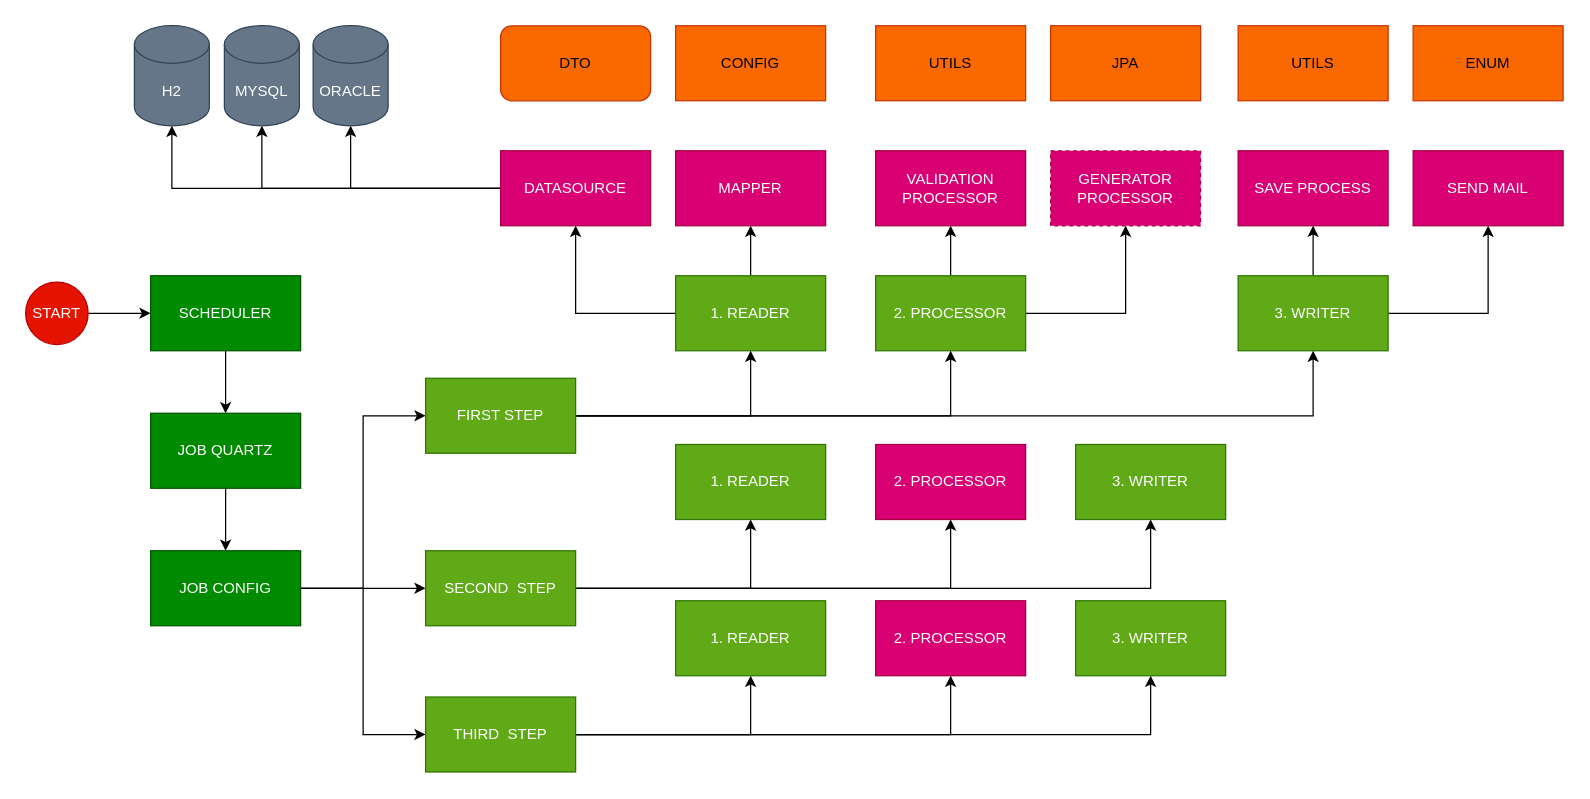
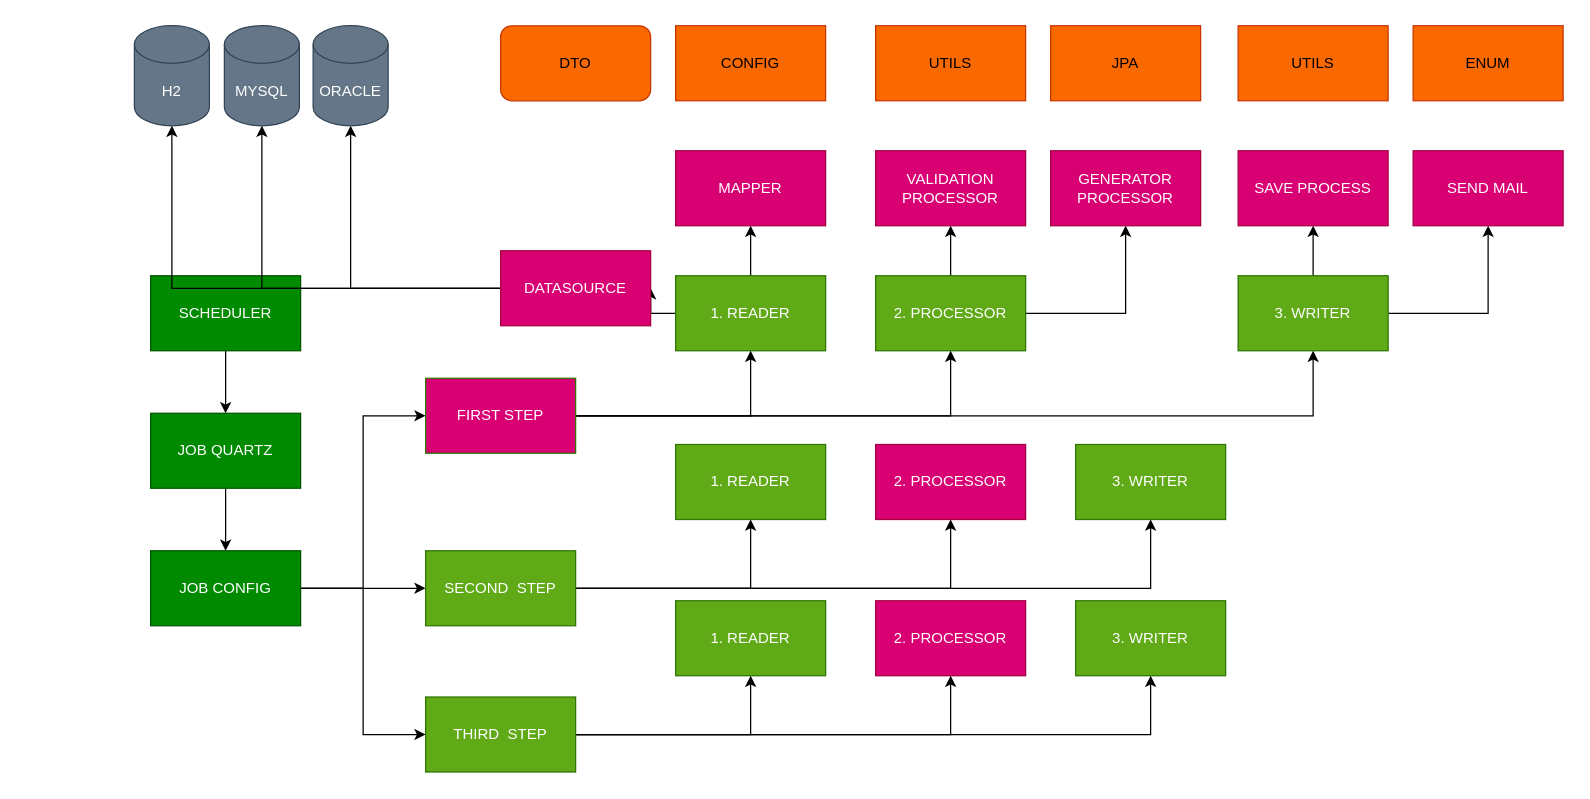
  <mxCell id="0" />
  <mxCell id="1" parent="0" />
  <mxCell id="2" style="edgeStyle=orthogonalEdgeStyle;rounded=0;orthogonalLoop=1;jettySize=auto;html=1;" parent="1" source="5" target="28" edge="1"><mxGeometry relative="1" as="geometry" /></mxCell>
  <mxCell id="3" style="edgeStyle=orthogonalEdgeStyle;rounded=0;orthogonalLoop=1;jettySize=auto;html=1;entryX=0;entryY=0.5;entryDx=0;entryDy=0;" parent="1" source="5" target="24" edge="1"><mxGeometry relative="1" as="geometry" /></mxCell>
  <mxCell id="4" style="edgeStyle=orthogonalEdgeStyle;rounded=0;orthogonalLoop=1;jettySize=auto;html=1;entryX=0;entryY=0.5;entryDx=0;entryDy=0;" parent="1" source="5" target="32" edge="1"><mxGeometry relative="1" as="geometry" /></mxCell>
  <mxCell id="5" value="JOB CONFIG" style="rounded=0;whiteSpace=wrap;html=1;fillColor=#008a00;fontColor=#ffffff;strokeColor=#005700;" parent="1" vertex="1"><mxGeometry x="120" y="440" width="120" height="60" as="geometry" /></mxCell>
  <mxCell id="6" value="" style="edgeStyle=orthogonalEdgeStyle;rounded=0;orthogonalLoop=1;jettySize=auto;html=1;" parent="1" source="8" target="42" edge="1"><mxGeometry relative="1" as="geometry" /></mxCell>
  <mxCell id="7" style="edgeStyle=orthogonalEdgeStyle;rounded=0;orthogonalLoop=1;jettySize=auto;html=1;" parent="1" source="8" target="43" edge="1"><mxGeometry relative="1" as="geometry" /></mxCell>
  <mxCell id="8" value="1. READER" style="rounded=0;whiteSpace=wrap;html=1;fillColor=#60a917;fontColor=#ffffff;strokeColor=#2D7600;" parent="1" vertex="1"><mxGeometry x="540" y="220" width="120" height="60" as="geometry" /></mxCell>
  <mxCell id="9" value="" style="edgeStyle=orthogonalEdgeStyle;rounded=0;orthogonalLoop=1;jettySize=auto;html=1;" parent="1" source="10" target="12" edge="1"><mxGeometry relative="1" as="geometry" /></mxCell>
  <mxCell id="10" value="SCHEDULER" style="rounded=0;whiteSpace=wrap;html=1;fillColor=#008a00;fontColor=#ffffff;strokeColor=#005700;" parent="1" vertex="1"><mxGeometry x="120" y="220" width="120" height="60" as="geometry" /></mxCell>
  <mxCell id="11" style="edgeStyle=orthogonalEdgeStyle;rounded=0;orthogonalLoop=1;jettySize=auto;html=1;" parent="1" source="12" target="5" edge="1"><mxGeometry relative="1" as="geometry" /></mxCell>
  <mxCell id="12" value="JOB QUARTZ" style="rounded=0;whiteSpace=wrap;html=1;fillColor=#008a00;fontColor=#ffffff;strokeColor=#005700;" parent="1" vertex="1"><mxGeometry x="120" y="330" width="120" height="60" as="geometry" /></mxCell>
  <mxCell id="13" value="" style="edgeStyle=orthogonalEdgeStyle;rounded=0;orthogonalLoop=1;jettySize=auto;html=1;" parent="1" source="15" target="45" edge="1"><mxGeometry relative="1" as="geometry" /></mxCell>
  <mxCell id="14" style="edgeStyle=orthogonalEdgeStyle;rounded=0;orthogonalLoop=1;jettySize=auto;html=1;" parent="1" source="15" target="46" edge="1"><mxGeometry relative="1" as="geometry" /></mxCell>
  <mxCell id="15" value="3. WRITER" style="rounded=0;whiteSpace=wrap;html=1;fillColor=#60a917;fontColor=#ffffff;strokeColor=#2D7600;" parent="1" vertex="1"><mxGeometry x="990" y="220" width="120" height="60" as="geometry" /></mxCell>
  <mxCell id="16" value="" style="edgeStyle=orthogonalEdgeStyle;rounded=0;orthogonalLoop=1;jettySize=auto;html=1;" parent="1" source="18" target="44" edge="1"><mxGeometry relative="1" as="geometry" /></mxCell>
  <mxCell id="17" style="edgeStyle=orthogonalEdgeStyle;rounded=0;orthogonalLoop=1;jettySize=auto;html=1;" edge="1" parent="1" source="18" target="56"><mxGeometry relative="1" as="geometry" /></mxCell>
  <mxCell id="18" value="2. PROCESSOR" style="rounded=0;whiteSpace=wrap;html=1;fillColor=#60a917;fontColor=#ffffff;strokeColor=#2D7600;" parent="1" vertex="1"><mxGeometry x="700" y="220" width="120" height="60" as="geometry" /></mxCell>
- <mxCell id="19" style="edgeStyle=orthogonalEdgeStyle;rounded=0;orthogonalLoop=1;jettySize=auto;html=1;" parent="1" source="20" target="10" edge="1"><mxGeometry relative="1" as="geometry" /></mxCell>
- <mxCell id="20" value="START" style="ellipse;whiteSpace=wrap;html=1;rounded=0;fillColor=#e51400;fontColor=#ffffff;strokeColor=#B20000;" parent="1" vertex="1"><mxGeometry x="20" y="225" width="50" height="50" as="geometry" /></mxCell>
  <mxCell id="21" style="edgeStyle=orthogonalEdgeStyle;rounded=0;orthogonalLoop=1;jettySize=auto;html=1;" parent="1" source="24" target="8" edge="1"><mxGeometry relative="1" as="geometry" /></mxCell>
  <mxCell id="22" style="edgeStyle=orthogonalEdgeStyle;rounded=0;orthogonalLoop=1;jettySize=auto;html=1;" parent="1" source="24" target="18" edge="1"><mxGeometry relative="1" as="geometry" /></mxCell>
  <mxCell id="23" style="edgeStyle=orthogonalEdgeStyle;rounded=0;orthogonalLoop=1;jettySize=auto;html=1;" parent="1" source="24" target="15" edge="1"><mxGeometry relative="1" as="geometry" /></mxCell>
- <mxCell id="24" value="FIRST STEP" style="rounded=0;whiteSpace=wrap;html=1;fillColor=#60a917;fontColor=#ffffff;strokeColor=#2D7600;" parent="1" vertex="1"><mxGeometry x="340" y="302" width="120" height="60" as="geometry" /></mxCell>
+ <mxCell id="24" value="FIRST STEP" style="rounded=0;whiteSpace=wrap;html=1;fillColor=#d80073;fontColor=#ffffff;strokeColor=#2D7600;" parent="1" vertex="1"><mxGeometry x="340" y="302" width="120" height="60" as="geometry" /></mxCell>
  <mxCell id="25" style="edgeStyle=orthogonalEdgeStyle;rounded=0;orthogonalLoop=1;jettySize=auto;html=1;" parent="1" source="28" target="33" edge="1"><mxGeometry relative="1" as="geometry" /></mxCell>
  <mxCell id="26" style="edgeStyle=orthogonalEdgeStyle;rounded=0;orthogonalLoop=1;jettySize=auto;html=1;" parent="1" source="28" target="35" edge="1"><mxGeometry relative="1" as="geometry" /></mxCell>
  <mxCell id="27" style="edgeStyle=orthogonalEdgeStyle;rounded=0;orthogonalLoop=1;jettySize=auto;html=1;" parent="1" source="28" target="34" edge="1"><mxGeometry relative="1" as="geometry" /></mxCell>
  <mxCell id="28" value="SECOND&amp;nbsp; STEP" style="rounded=0;whiteSpace=wrap;html=1;fillColor=#60a917;fontColor=#ffffff;strokeColor=#2D7600;" parent="1" vertex="1"><mxGeometry x="340" y="440" width="120" height="60" as="geometry" /></mxCell>
  <mxCell id="29" style="edgeStyle=orthogonalEdgeStyle;rounded=0;orthogonalLoop=1;jettySize=auto;html=1;" parent="1" source="32" target="36" edge="1"><mxGeometry relative="1" as="geometry" /></mxCell>
  <mxCell id="30" style="edgeStyle=orthogonalEdgeStyle;rounded=0;orthogonalLoop=1;jettySize=auto;html=1;" parent="1" source="32" target="38" edge="1"><mxGeometry relative="1" as="geometry" /></mxCell>
  <mxCell id="31" style="edgeStyle=orthogonalEdgeStyle;rounded=0;orthogonalLoop=1;jettySize=auto;html=1;" parent="1" source="32" target="37" edge="1"><mxGeometry relative="1" as="geometry" /></mxCell>
  <mxCell id="32" value="THIRD&amp;nbsp; STEP" style="rounded=0;whiteSpace=wrap;html=1;fillColor=#60a917;fontColor=#ffffff;strokeColor=#2D7600;" parent="1" vertex="1"><mxGeometry x="340" y="557" width="120" height="60" as="geometry" /></mxCell>
  <mxCell id="33" value="1. READER" style="rounded=0;whiteSpace=wrap;html=1;fillColor=#60a917;fontColor=#ffffff;strokeColor=#2D7600;" parent="1" vertex="1"><mxGeometry x="540" y="355" width="120" height="60" as="geometry" /></mxCell>
  <mxCell id="34" value="3. WRITER" style="rounded=0;whiteSpace=wrap;html=1;fillColor=#60a917;fontColor=#ffffff;strokeColor=#2D7600;" parent="1" vertex="1"><mxGeometry x="860" y="355" width="120" height="60" as="geometry" /></mxCell>
  <mxCell id="35" value="2. PROCESSOR" style="rounded=0;whiteSpace=wrap;html=1;fillColor=#d80073;fontColor=#ffffff;strokeColor=#A50040;" parent="1" vertex="1"><mxGeometry x="700" y="355" width="120" height="60" as="geometry" /></mxCell>
  <mxCell id="36" value="1. READER" style="rounded=0;whiteSpace=wrap;html=1;fillColor=#60a917;fontColor=#ffffff;strokeColor=#2D7600;" parent="1" vertex="1"><mxGeometry x="540" y="480" width="120" height="60" as="geometry" /></mxCell>
  <mxCell id="37" value="3. WRITER" style="rounded=0;whiteSpace=wrap;html=1;fillColor=#60a917;fontColor=#ffffff;strokeColor=#2D7600;" parent="1" vertex="1"><mxGeometry x="860" y="480" width="120" height="60" as="geometry" /></mxCell>
  <mxCell id="38" value="2. PROCESSOR" style="rounded=0;whiteSpace=wrap;html=1;fillColor=#d80073;fontColor=#ffffff;strokeColor=#A50040;" parent="1" vertex="1"><mxGeometry x="700" y="480" width="120" height="60" as="geometry" /></mxCell>
  <mxCell id="39" style="edgeStyle=orthogonalEdgeStyle;rounded=0;orthogonalLoop=1;jettySize=auto;html=1;" parent="1" source="42" target="53" edge="1"><mxGeometry relative="1" as="geometry" /></mxCell>
  <mxCell id="40" style="edgeStyle=orthogonalEdgeStyle;rounded=0;orthogonalLoop=1;jettySize=auto;html=1;" parent="1" source="42" target="55" edge="1"><mxGeometry relative="1" as="geometry" /></mxCell>
  <mxCell id="41" style="edgeStyle=orthogonalEdgeStyle;rounded=0;orthogonalLoop=1;jettySize=auto;html=1;" parent="1" source="42" target="54" edge="1"><mxGeometry relative="1" as="geometry" /></mxCell>
- <mxCell id="42" value="DATASOURCE" style="rounded=0;whiteSpace=wrap;html=1;fillColor=#d80073;fontColor=#ffffff;strokeColor=#A50040;" parent="1" vertex="1"><mxGeometry x="400" y="120" width="120" height="60" as="geometry" /></mxCell>
+ <mxCell id="42" value="DATASOURCE" style="rounded=0;whiteSpace=wrap;html=1;fillColor=#d80073;fontColor=#ffffff;strokeColor=#A50040;" parent="1" vertex="1"><mxGeometry x="400" y="200" width="120" height="60" as="geometry" /></mxCell>
  <mxCell id="43" value="MAPPER" style="rounded=0;whiteSpace=wrap;html=1;fillColor=#d80073;fontColor=#ffffff;strokeColor=#A50040;" parent="1" vertex="1"><mxGeometry x="540" y="120" width="120" height="60" as="geometry" /></mxCell>
  <mxCell id="44" value="&lt;div&gt;VALIDATION&lt;/div&gt;&lt;div&gt;PROCESSOR&lt;br&gt;&lt;/div&gt;" style="rounded=0;whiteSpace=wrap;html=1;fillColor=#d80073;fontColor=#ffffff;strokeColor=#A50040;" parent="1" vertex="1"><mxGeometry x="700" y="120" width="120" height="60" as="geometry" /></mxCell>
  <mxCell id="45" value="SEND MAIL" style="rounded=0;whiteSpace=wrap;html=1;fillColor=#d80073;fontColor=#ffffff;strokeColor=#A50040;" parent="1" vertex="1"><mxGeometry x="1130" y="120" width="120" height="60" as="geometry" /></mxCell>
  <mxCell id="46" value="SAVE PROCESS" style="rounded=0;whiteSpace=wrap;html=1;fillColor=#d80073;fontColor=#ffffff;strokeColor=#A50040;" parent="1" vertex="1"><mxGeometry x="990" y="120" width="120" height="60" as="geometry" /></mxCell>
  <mxCell id="47" value="DTO" style="whiteSpace=wrap;html=1;fillColor=#fa6800;fontColor=#000000;strokeColor=#C73500;rounded=1;" parent="1" vertex="1"><mxGeometry x="400" y="20" width="120" height="60" as="geometry" /></mxCell>
  <mxCell id="48" value="UTILS" style="rounded=0;whiteSpace=wrap;html=1;fillColor=#fa6800;fontColor=#000000;strokeColor=#C73500;" parent="1" vertex="1"><mxGeometry x="700" y="20" width="120" height="60" as="geometry" /></mxCell>
  <mxCell id="49" value="JPA" style="rounded=0;whiteSpace=wrap;html=1;fillColor=#fa6800;fontColor=#000000;strokeColor=#C73500;" parent="1" vertex="1"><mxGeometry x="840" y="20" width="120" height="60" as="geometry" /></mxCell>
  <mxCell id="50" value="UTILS" style="rounded=0;whiteSpace=wrap;html=1;fillColor=#fa6800;fontColor=#000000;strokeColor=#C73500;" parent="1" vertex="1"><mxGeometry x="990" y="20" width="120" height="60" as="geometry" /></mxCell>
  <mxCell id="51" value="ENUM" style="rounded=0;whiteSpace=wrap;html=1;fillColor=#fa6800;fontColor=#000000;strokeColor=#C73500;" parent="1" vertex="1"><mxGeometry x="1130" y="20" width="120" height="60" as="geometry" /></mxCell>
  <mxCell id="52" value="CONFIG" style="rounded=0;whiteSpace=wrap;html=1;fillColor=#fa6800;fontColor=#000000;strokeColor=#C73500;" parent="1" vertex="1"><mxGeometry x="540" y="20" width="120" height="60" as="geometry" /></mxCell>
  <mxCell id="53" value="H2" style="shape=cylinder3;whiteSpace=wrap;html=1;boundedLbl=1;backgroundOutline=1;size=15;fillColor=#647687;fontColor=#ffffff;strokeColor=#314354;" parent="1" vertex="1"><mxGeometry x="107" y="20" width="60" height="80" as="geometry" /></mxCell>
  <mxCell id="54" value="MYSQL" style="shape=cylinder3;whiteSpace=wrap;html=1;boundedLbl=1;backgroundOutline=1;size=15;fillColor=#647687;fontColor=#ffffff;strokeColor=#314354;" parent="1" vertex="1"><mxGeometry x="179" y="20" width="60" height="80" as="geometry" /></mxCell>
  <mxCell id="55" value="ORACLE" style="shape=cylinder3;whiteSpace=wrap;html=1;boundedLbl=1;backgroundOutline=1;size=15;fillColor=#647687;fontColor=#ffffff;strokeColor=#314354;" parent="1" vertex="1"><mxGeometry x="250" y="20" width="60" height="80" as="geometry" /></mxCell>
- <mxCell id="56" value="&lt;div&gt;GENERATOR&lt;/div&gt;&lt;div&gt;PROCESSOR&lt;br&gt;&lt;/div&gt;" style="rounded=0;whiteSpace=wrap;html=1;fillColor=#d80073;fontColor=#ffffff;strokeColor=#A50040;dashed=1;" vertex="1" parent="1"><mxGeometry x="840" y="120" width="120" height="60" as="geometry" /></mxCell>
+ <mxCell id="56" value="&lt;div&gt;GENERATOR&lt;/div&gt;&lt;div&gt;PROCESSOR&lt;br&gt;&lt;/div&gt;" style="rounded=0;whiteSpace=wrap;html=1;fillColor=#d80073;fontColor=#ffffff;strokeColor=#A50040;" vertex="1" parent="1"><mxGeometry x="840" y="120" width="120" height="60" as="geometry" /></mxCell>
